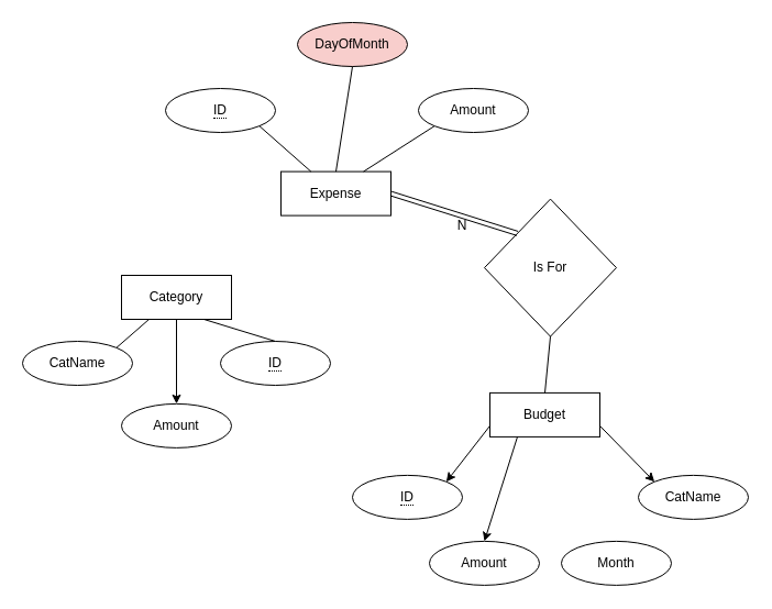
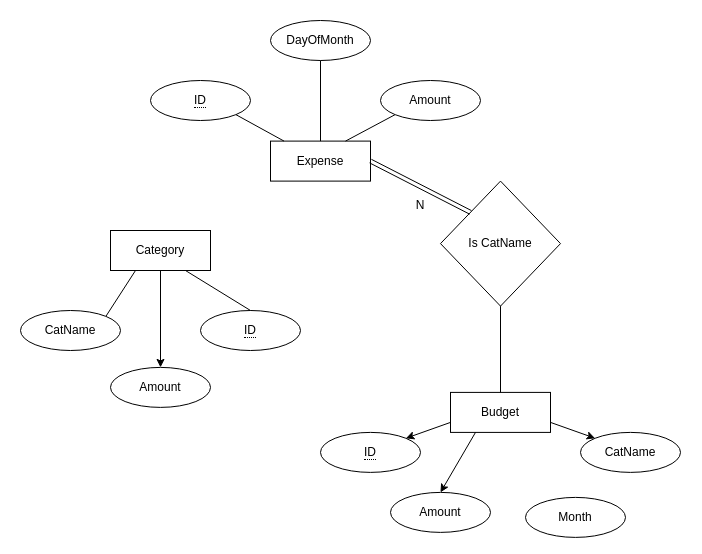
  <mxCell id="0" />
  <mxCell id="1" parent="0" />
- <mxCell id="2" value="Expense&lt;br&gt;" style="whiteSpace=wrap;html=1;align=center;" parent="1" vertex="1"><mxGeometry x="255" y="155.6" width="100" height="40" as="geometry" /></mxCell>
+ <mxCell id="2" value="Expense&lt;br&gt;" style="whiteSpace=wrap;html=1;align=center;" parent="1" vertex="1"><mxGeometry x="270" y="140.6" width="100" height="40" as="geometry" /></mxCell>
  <mxCell id="3" style="edgeStyle=orthogonalEdgeStyle;rounded=0;orthogonalLoop=1;jettySize=auto;html=1;entryX=0.5;entryY=0;entryDx=0;entryDy=0;" edge="1" parent="1" source="4" target="24"><mxGeometry relative="1" as="geometry" /></mxCell>
- <mxCell id="4" value="Category" style="whiteSpace=wrap;html=1;align=center;" parent="1" vertex="1"><mxGeometry x="110" y="250" width="100" height="40" as="geometry" /></mxCell>
- <mxCell id="5" value="Budget" style="whiteSpace=wrap;html=1;align=center;" parent="1" vertex="1"><mxGeometry x="445" y="356.9" width="100" height="40" as="geometry" /></mxCell>
+ <mxCell id="4" value="Category" style="whiteSpace=wrap;html=1;align=center;" parent="1" vertex="1"><mxGeometry x="110" y="230" width="100" height="40" as="geometry" /></mxCell>
+ <mxCell id="5" value="Budget" style="whiteSpace=wrap;html=1;align=center;" parent="1" vertex="1"><mxGeometry x="450" y="391.9" width="100" height="40" as="geometry" /></mxCell>
  <mxCell id="6" value="&lt;span style=&quot;border-bottom: 1px dotted&quot;&gt;ID&lt;/span&gt;" style="ellipse;whiteSpace=wrap;html=1;align=center;" parent="1" vertex="1"><mxGeometry x="150" y="80" width="100" height="40" as="geometry" /></mxCell>
- <mxCell id="7" value="DayOfMonth" style="ellipse;whiteSpace=wrap;html=1;align=center;fillColor=#f8cecc;" parent="1" vertex="1"><mxGeometry x="270" y="20" width="100" height="40" as="geometry" /></mxCell>
+ <mxCell id="7" value="DayOfMonth" style="ellipse;whiteSpace=wrap;html=1;align=center;" parent="1" vertex="1"><mxGeometry x="270" y="20" width="100" height="40" as="geometry" /></mxCell>
  <mxCell id="8" value="&lt;span style=&quot;border-bottom: 1px dotted&quot;&gt;ID&lt;/span&gt;" style="ellipse;whiteSpace=wrap;html=1;align=center;" parent="1" vertex="1"><mxGeometry x="200" y="310" width="100" height="40" as="geometry" /></mxCell>
- <mxCell id="9" value="Month" style="ellipse;whiteSpace=wrap;html=1;align=center;" parent="1" vertex="1"><mxGeometry x="510" y="491.9" width="100" height="40" as="geometry" /></mxCell>
- <mxCell id="10" value="Is For" style="shape=rhombus;perimeter=rhombusPerimeter;whiteSpace=wrap;html=1;align=center;" parent="1" vertex="1"><mxGeometry x="440" y="180.6" width="120" height="125" as="geometry" /></mxCell>
+ <mxCell id="9" value="Month" style="ellipse;whiteSpace=wrap;html=1;align=center;" parent="1" vertex="1"><mxGeometry x="525" y="496.9" width="100" height="40" as="geometry" /></mxCell>
+ <mxCell id="10" value="Is CatName" style="shape=rhombus;perimeter=rhombusPerimeter;whiteSpace=wrap;html=1;align=center;" parent="1" vertex="1"><mxGeometry x="440" y="180.6" width="120" height="125" as="geometry" /></mxCell>
  <mxCell id="11" value="" style="endArrow=none;html=1;rounded=0;exitX=0.5;exitY=0;exitDx=0;exitDy=0;entryX=0.5;entryY=1;entryDx=0;entryDy=0;" parent="1" source="5" target="10" edge="1"><mxGeometry width="50" height="50" relative="1" as="geometry"><mxPoint x="210" y="353.1" as="sourcePoint" /><mxPoint x="260" y="303.1" as="targetPoint" /></mxGeometry></mxCell>
  <mxCell id="12" value="" style="endArrow=none;html=1;rounded=0;exitX=0.75;exitY=0;exitDx=0;exitDy=0;entryX=0;entryY=1;entryDx=0;entryDy=0;" parent="1" source="2" target="22" edge="1"><mxGeometry width="50" height="50" relative="1" as="geometry"><mxPoint x="320" y="150" as="sourcePoint" /><mxPoint x="394.645" y="114.142" as="targetPoint" /></mxGeometry></mxCell>
  <mxCell id="13" value="" style="endArrow=none;html=1;rounded=0;exitX=0.5;exitY=0;exitDx=0;exitDy=0;" parent="1" source="2" edge="1"><mxGeometry width="50" height="50" relative="1" as="geometry"><mxPoint x="270" y="110" as="sourcePoint" /><mxPoint x="320" y="60" as="targetPoint" /></mxGeometry></mxCell>
  <mxCell id="14" value="" style="endArrow=none;html=1;rounded=0;entryX=1;entryY=1;entryDx=0;entryDy=0;" parent="1" source="2" target="6" edge="1"><mxGeometry width="50" height="50" relative="1" as="geometry"><mxPoint x="200" y="150" as="sourcePoint" /><mxPoint x="300" y="80" as="targetPoint" /></mxGeometry></mxCell>
  <mxCell id="15" value="" style="endArrow=none;html=1;rounded=0;entryX=0.25;entryY=1;entryDx=0;entryDy=0;exitX=1;exitY=0;exitDx=0;exitDy=0;" parent="1" source="23" target="4" edge="1"><mxGeometry width="50" height="50" relative="1" as="geometry"><mxPoint x="90" y="320" as="sourcePoint" /><mxPoint x="160" y="310" as="targetPoint" /></mxGeometry></mxCell>
  <mxCell id="16" value="" style="endArrow=none;html=1;rounded=0;entryX=0.75;entryY=1;entryDx=0;entryDy=0;exitX=0.5;exitY=0;exitDx=0;exitDy=0;" parent="1" source="8" target="4" edge="1"><mxGeometry width="50" height="50" relative="1" as="geometry"><mxPoint x="150" y="360" as="sourcePoint" /><mxPoint x="200" y="310" as="targetPoint" /></mxGeometry></mxCell>
  <mxCell id="17" value="N" style="text;html=1;strokeColor=none;fillColor=none;align=center;verticalAlign=middle;whiteSpace=wrap;rounded=0;" parent="1" vertex="1"><mxGeometry x="390" y="190" width="60" height="30" as="geometry" /></mxCell>
  <mxCell id="18" value="" style="endArrow=none;html=1;rounded=0;exitX=0;exitY=0;exitDx=0;exitDy=0;entryX=1;entryY=0.5;entryDx=0;entryDy=0;shape=link;" parent="1" source="10" target="2" edge="1"><mxGeometry width="50" height="50" relative="1" as="geometry"><mxPoint x="249" y="304" as="sourcePoint" /><mxPoint x="249" y="250" as="targetPoint" /></mxGeometry></mxCell>
  <mxCell id="19" value="CatName" style="ellipse;whiteSpace=wrap;html=1;align=center;" parent="1" vertex="1"><mxGeometry x="580" y="431.9" width="100" height="40" as="geometry" /></mxCell>
  <mxCell id="20" value="Amount" style="ellipse;whiteSpace=wrap;html=1;align=center;" vertex="1" parent="1"><mxGeometry x="390" y="491.9" width="100" height="40" as="geometry" /></mxCell>
  <mxCell id="21" value="&lt;span style=&quot;border-bottom: 1px dotted&quot;&gt;ID&lt;/span&gt;" style="ellipse;whiteSpace=wrap;html=1;align=center;" vertex="1" parent="1"><mxGeometry x="320" y="431.9" width="100" height="40" as="geometry" /></mxCell>
  <mxCell id="22" value="Amount" style="ellipse;whiteSpace=wrap;html=1;align=center;" vertex="1" parent="1"><mxGeometry x="380" y="80" width="100" height="40" as="geometry" /></mxCell>
  <mxCell id="23" value="CatName" style="ellipse;whiteSpace=wrap;html=1;align=center;" vertex="1" parent="1"><mxGeometry x="20" y="310" width="100" height="40" as="geometry" /></mxCell>
  <mxCell id="24" value="Amount" style="ellipse;whiteSpace=wrap;html=1;align=center;" vertex="1" parent="1"><mxGeometry x="110" y="366.9" width="100" height="40" as="geometry" /></mxCell>
  <mxCell id="25" value="" style="endArrow=classic;html=1;rounded=0;exitX=0;exitY=0.75;exitDx=0;exitDy=0;entryX=1;entryY=0;entryDx=0;entryDy=0;" edge="1" parent="1" source="5" target="21"><mxGeometry width="50" height="50" relative="1" as="geometry"><mxPoint x="290" y="451.9" as="sourcePoint" /><mxPoint x="340" y="401.9" as="targetPoint" /></mxGeometry></mxCell>
  <mxCell id="26" value="" style="endArrow=classic;html=1;rounded=0;exitX=1;exitY=0.75;exitDx=0;exitDy=0;entryX=0;entryY=0;entryDx=0;entryDy=0;" edge="1" parent="1" source="5" target="19"><mxGeometry width="50" height="50" relative="1" as="geometry"><mxPoint x="460" y="419.9" as="sourcePoint" /><mxPoint x="415" y="447.9" as="targetPoint" /></mxGeometry></mxCell>
  <mxCell id="27" value="" style="endArrow=classic;html=1;rounded=0;exitX=0.25;exitY=1;exitDx=0;exitDy=0;entryX=0.5;entryY=0;entryDx=0;entryDy=0;" edge="1" parent="1" source="5" target="20"><mxGeometry width="50" height="50" relative="1" as="geometry"><mxPoint x="535" y="429.9" as="sourcePoint" /><mxPoint x="570" y="501.9" as="targetPoint" /></mxGeometry></mxCell>
